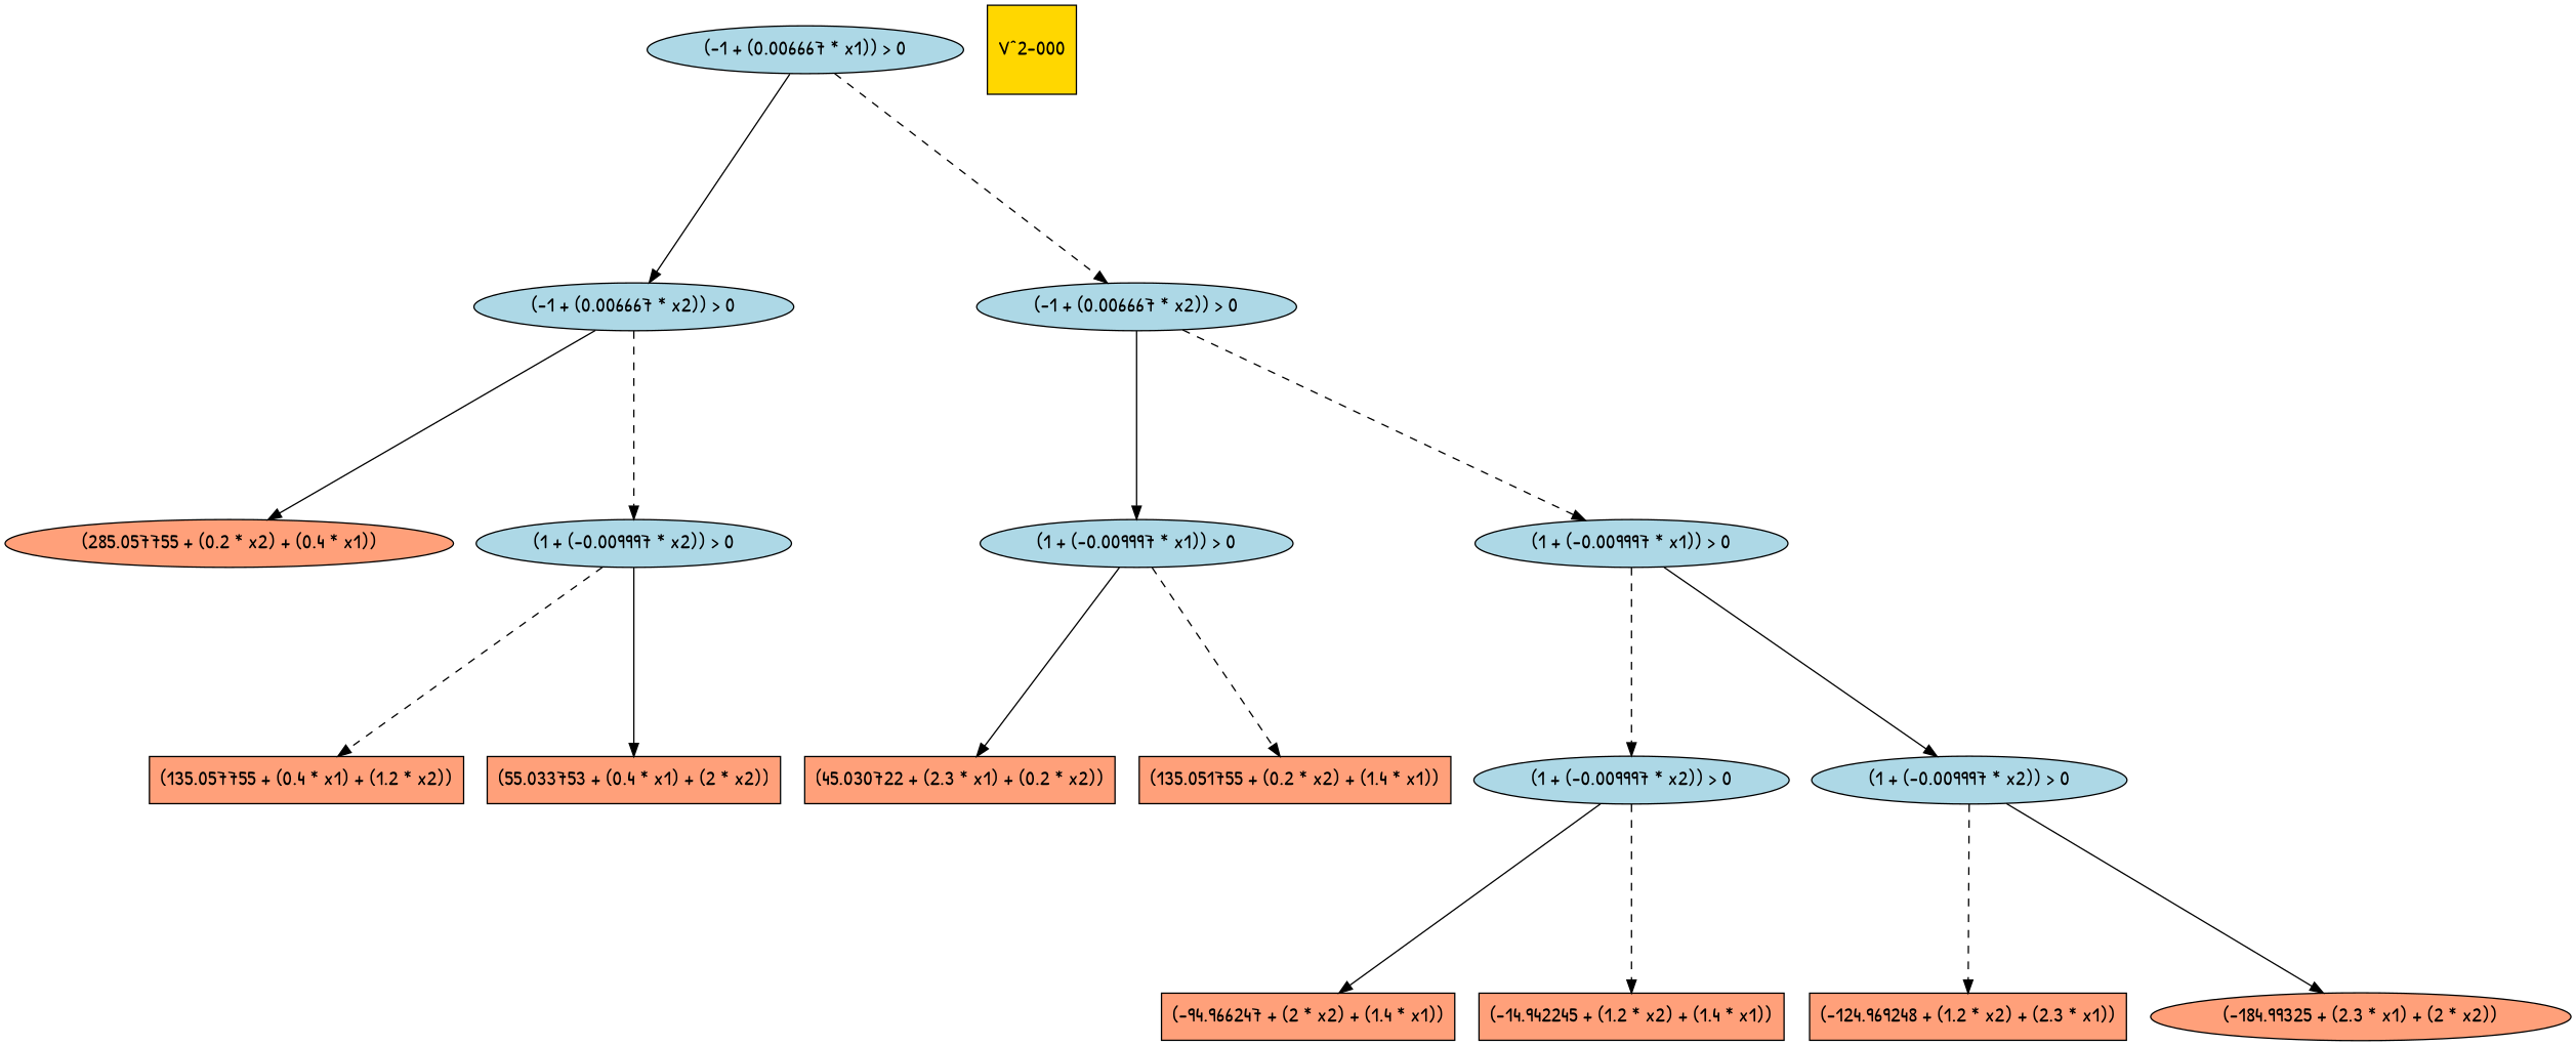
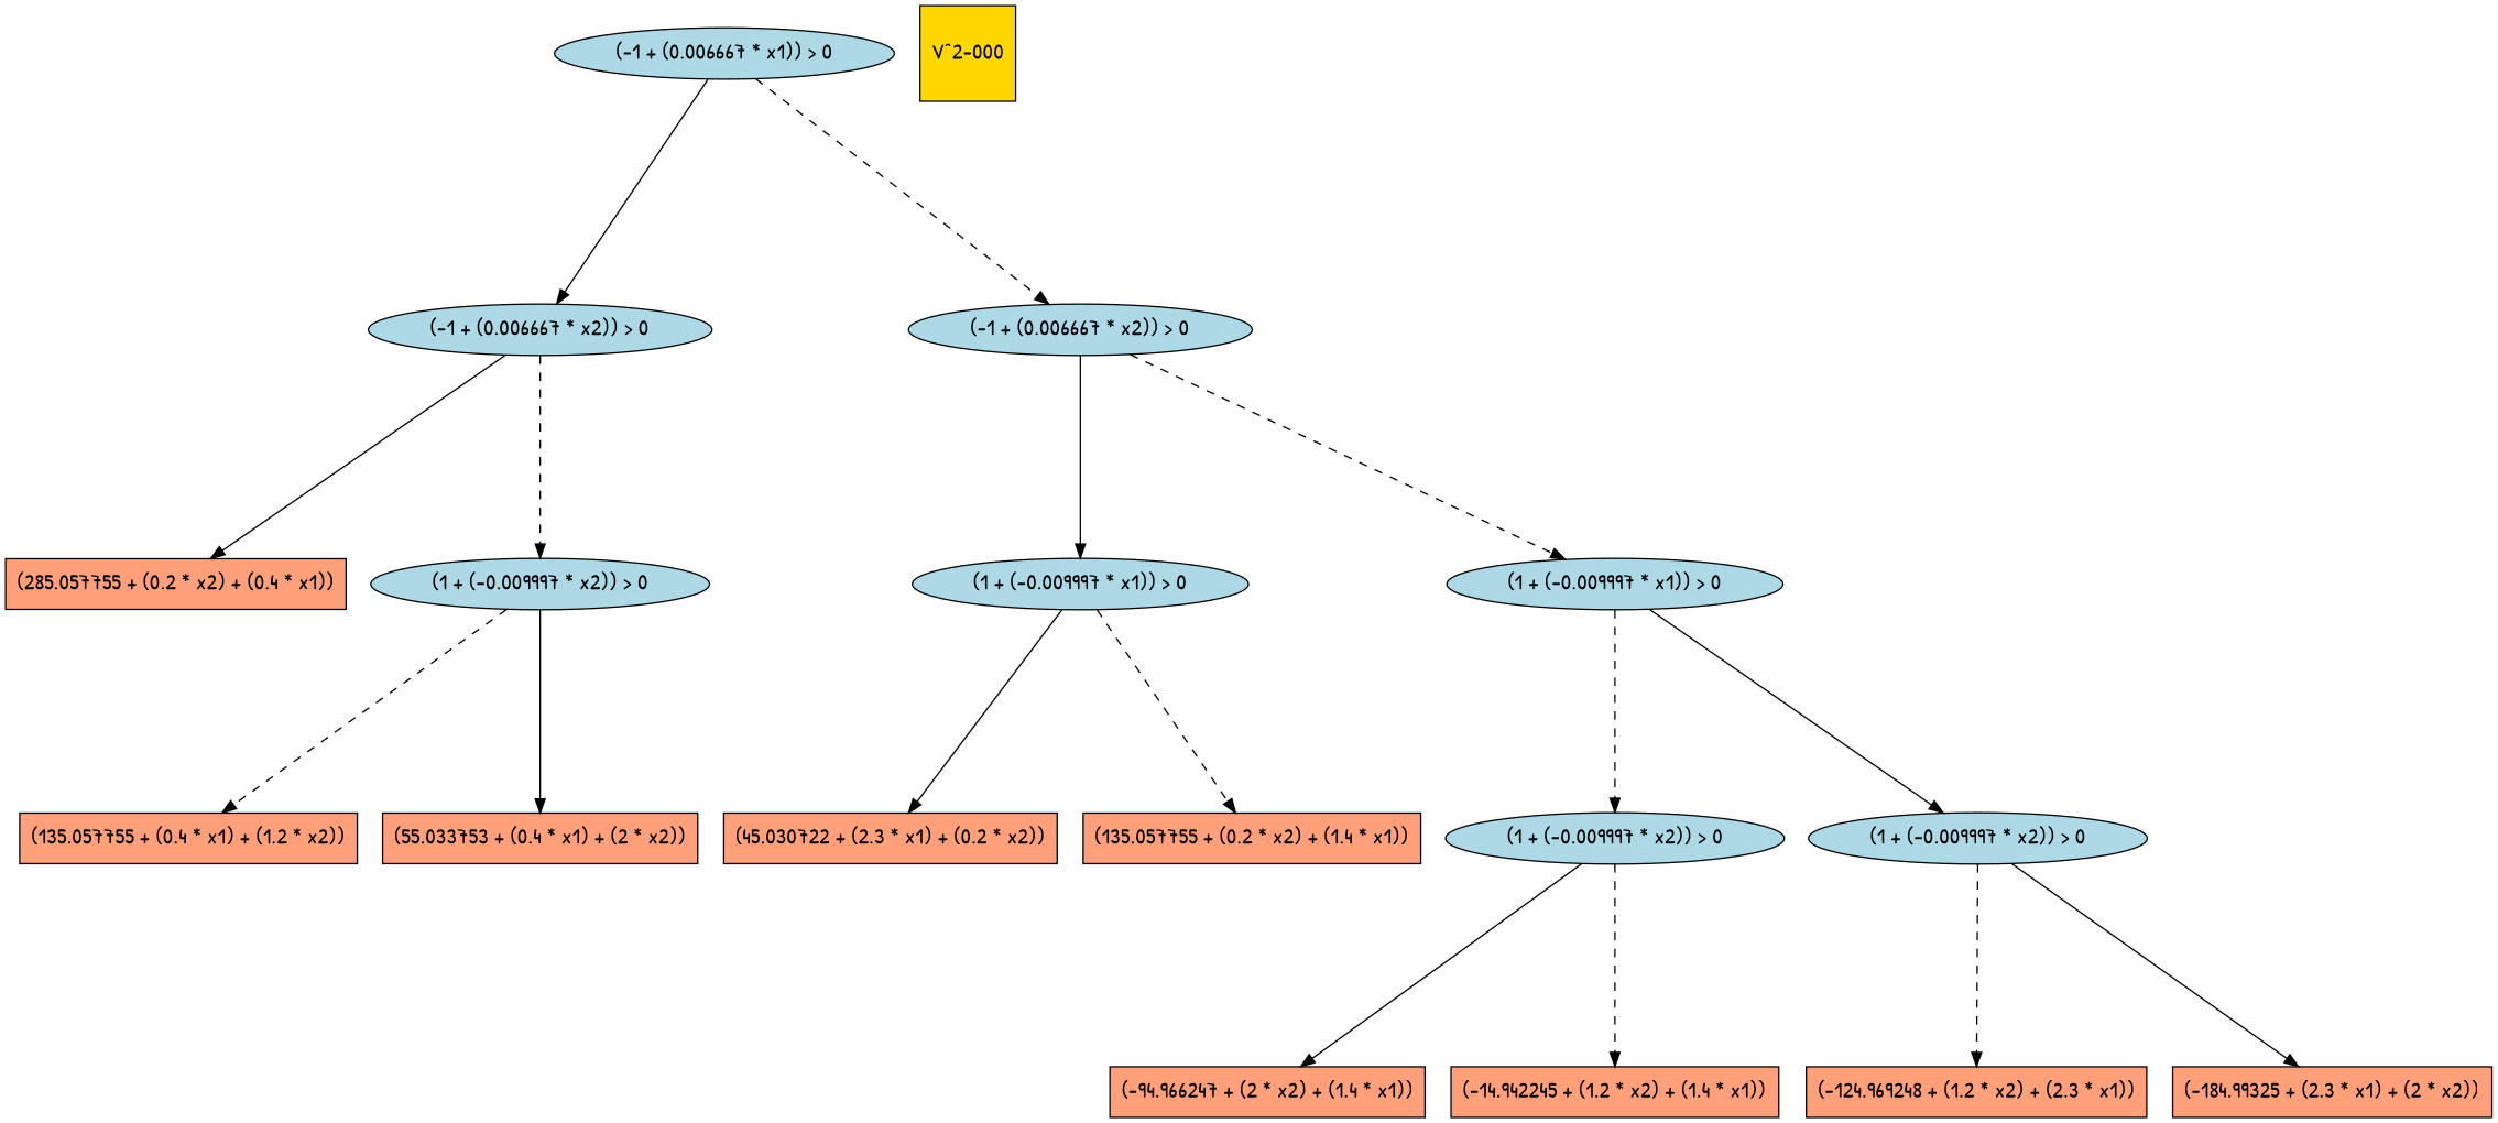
  digraph {
    fontname="Patrick Hand"
    fontsize=16
    ranksep=2.00
    node [color=black fillcolor=lightsalmon fontname="Patrick Hand" fontsize=16 shape=box style=filled]
    edge [color=black fontname="Patrick Hand" style=solid]
    n1 [fillcolor=lightblue label="(1 + (-0.009997 * x2)) > 0" shape=ellipse]
    n2 [label="(-94.966247 + (2 * x2) + (1.4 * x1))"]
    n3 [label="(-14.942245 + (1.2 * x2) + (1.4 * x1))"]
    n4 [label="(45.030722 + (2.3 * x1) + (0.2 * x2))"]
    n5 [fillcolor=lightblue label="(1 + (-0.009997 * x1)) > 0" shape=ellipse]
-   n6 [label="(135.051755 + (0.2 * x2) + (1.4 * x1))"]
+   n6 [label="(135.057755 + (0.2 * x2) + (1.4 * x1))"]
    n7 [fillcolor=lightblue label="(-1 + (0.006667 * x1)) > 0" shape=ellipse]
    n8 [fillcolor=lightblue label="(-1 + (0.006667 * x2)) > 0" shape=ellipse]
    n9 [fillcolor=lightblue label="(-1 + (0.006667 * x2)) > 0" shape=ellipse]
-   n10 [label="(285.057755 + (0.2 * x2) + (0.4 * x1))" shape=ellipse]
+   n10 [label="(285.057755 + (0.2 * x2) + (0.4 * x1))"]
    n11 [fillcolor=lightblue label="(1 + (-0.009997 * x2)) > 0" shape=ellipse]
    n12 [fillcolor=lightblue label="(1 + (-0.009997 * x1)) > 0" shape=ellipse]
    n13 [fillcolor=lightblue label="(1 + (-0.009997 * x2)) > 0" shape=ellipse]
    n14 [label="(-124.969248 + (1.2 * x2) + (2.3 * x1))"]
-   n15 [label="(-184.99325 + (2.3 * x1) + (2 * x2))" shape=ellipse]
+   n15 [label="(-184.99325 + (2.3 * x1) + (2 * x2))"]
    n16 [label="(135.057755 + (0.4 * x1) + (1.2 * x2))"]
    n17 [label="(55.033753 + (0.4 * x1) + (2 * x2))"]
    n18 [fillcolor=gold1 label="V^2-000" shape=square]
    n1 -> n2
    n1 -> n3 [style=dashed]
    n5 -> n4
    n5 -> n6 [style=dashed]
    n7 -> n8
    n7 -> n9 [style=dashed]
    n8 -> n10
    n8 -> n11 [style=dashed]
    n9 -> n5
    n9 -> n12 [style=dashed]
    n11 -> n16 [style=dashed]
    n11 -> n17
    n12 -> n1 [style=dashed]
    n12 -> n13
    n13 -> n14 [style=dashed]
    n13 -> n15
  }
